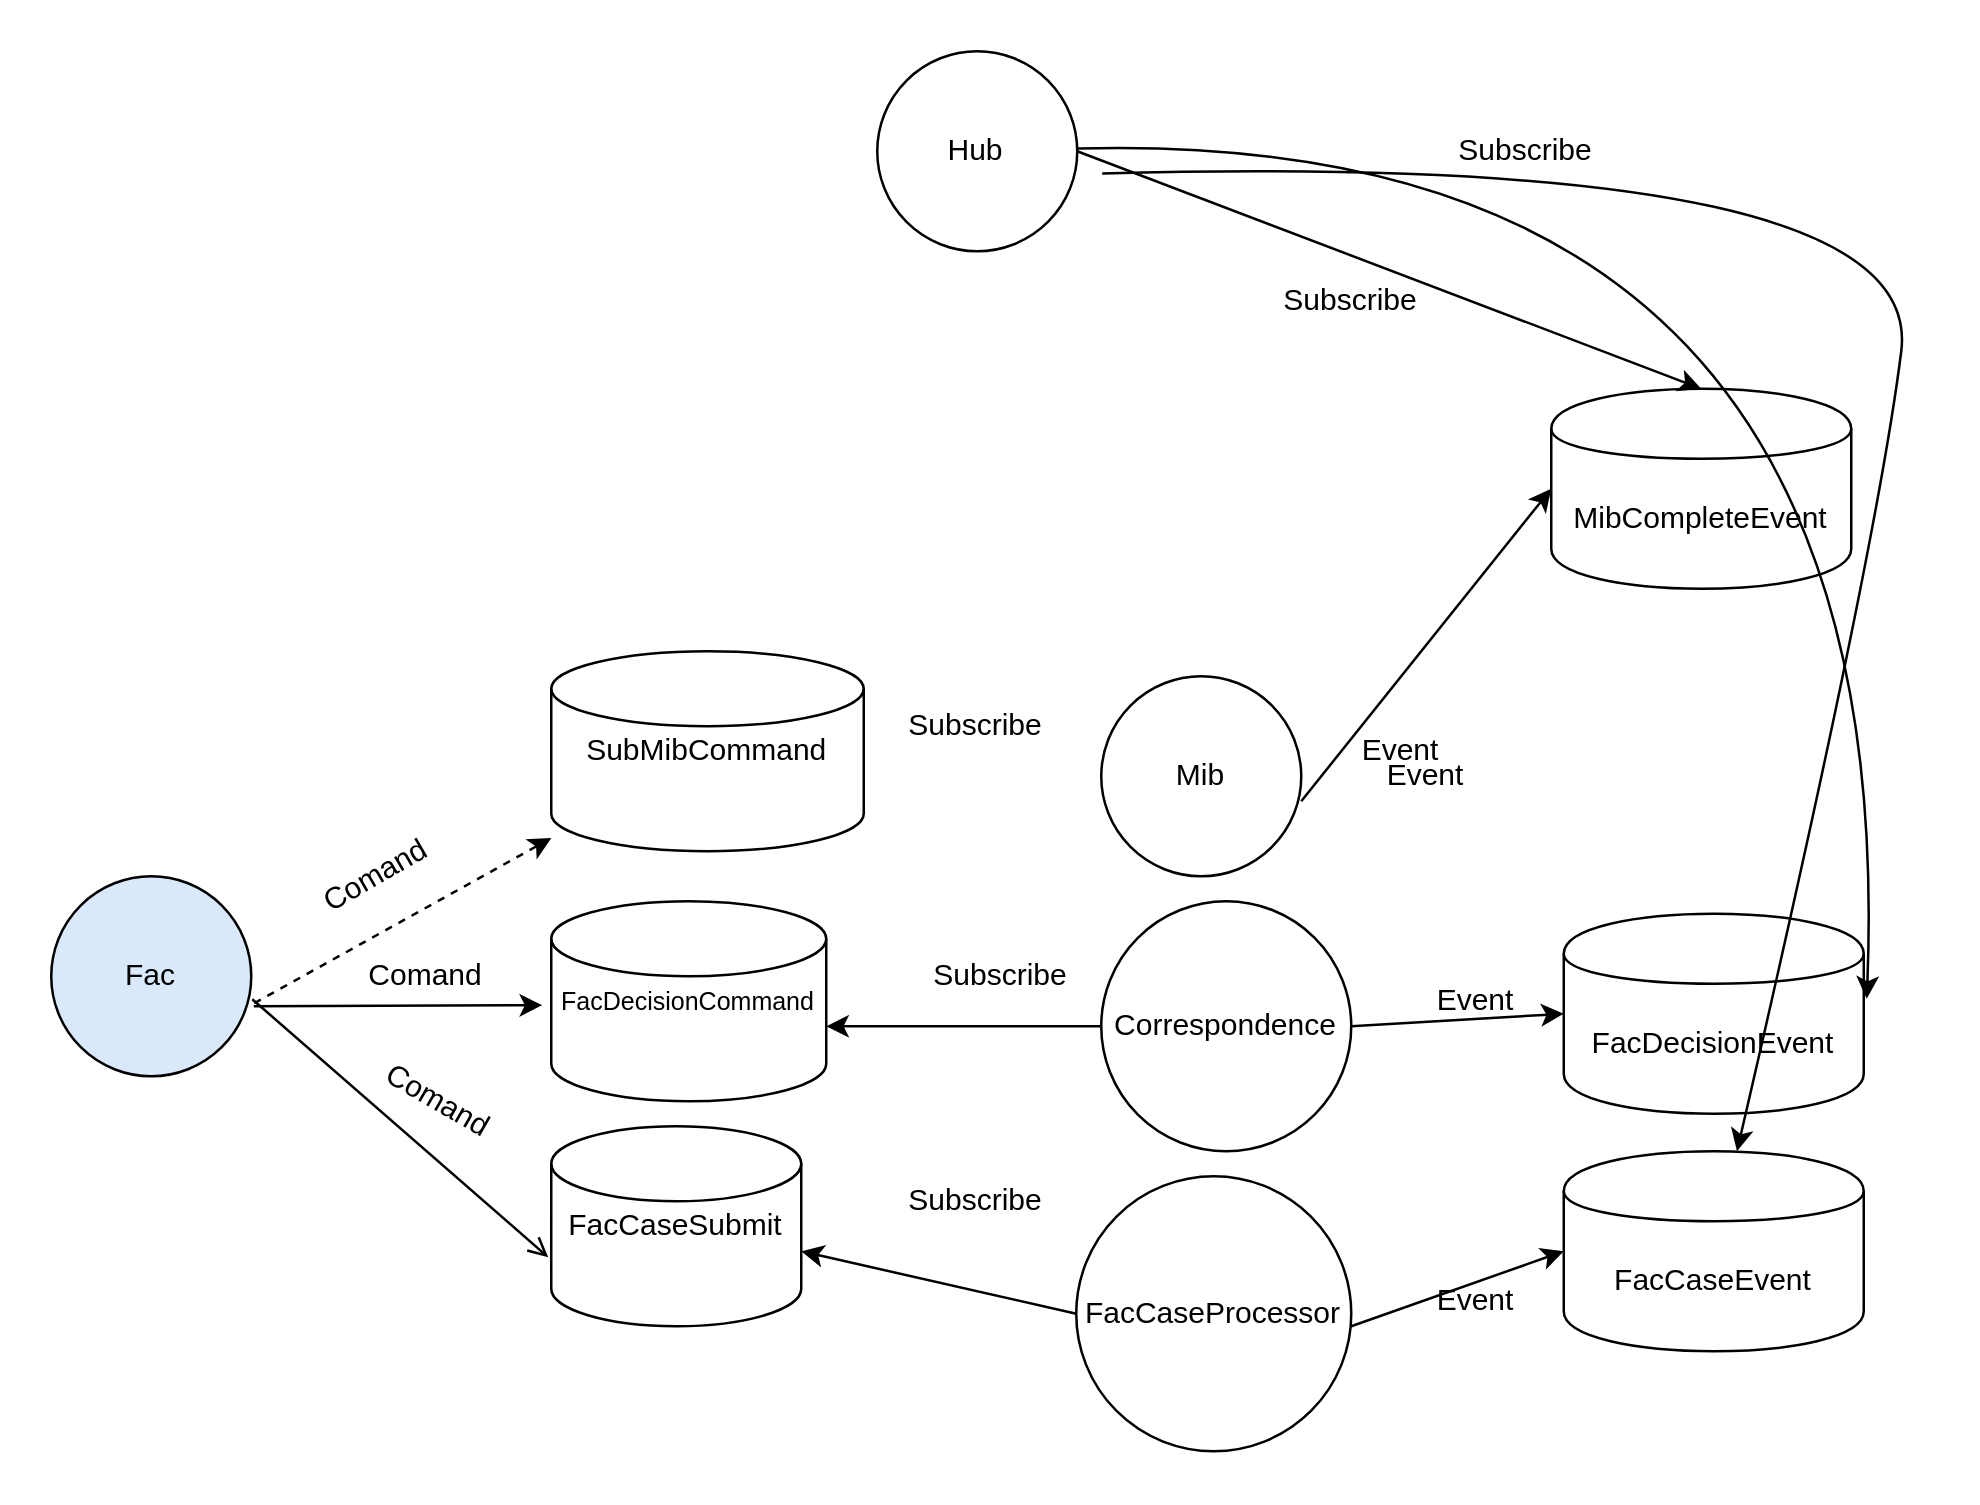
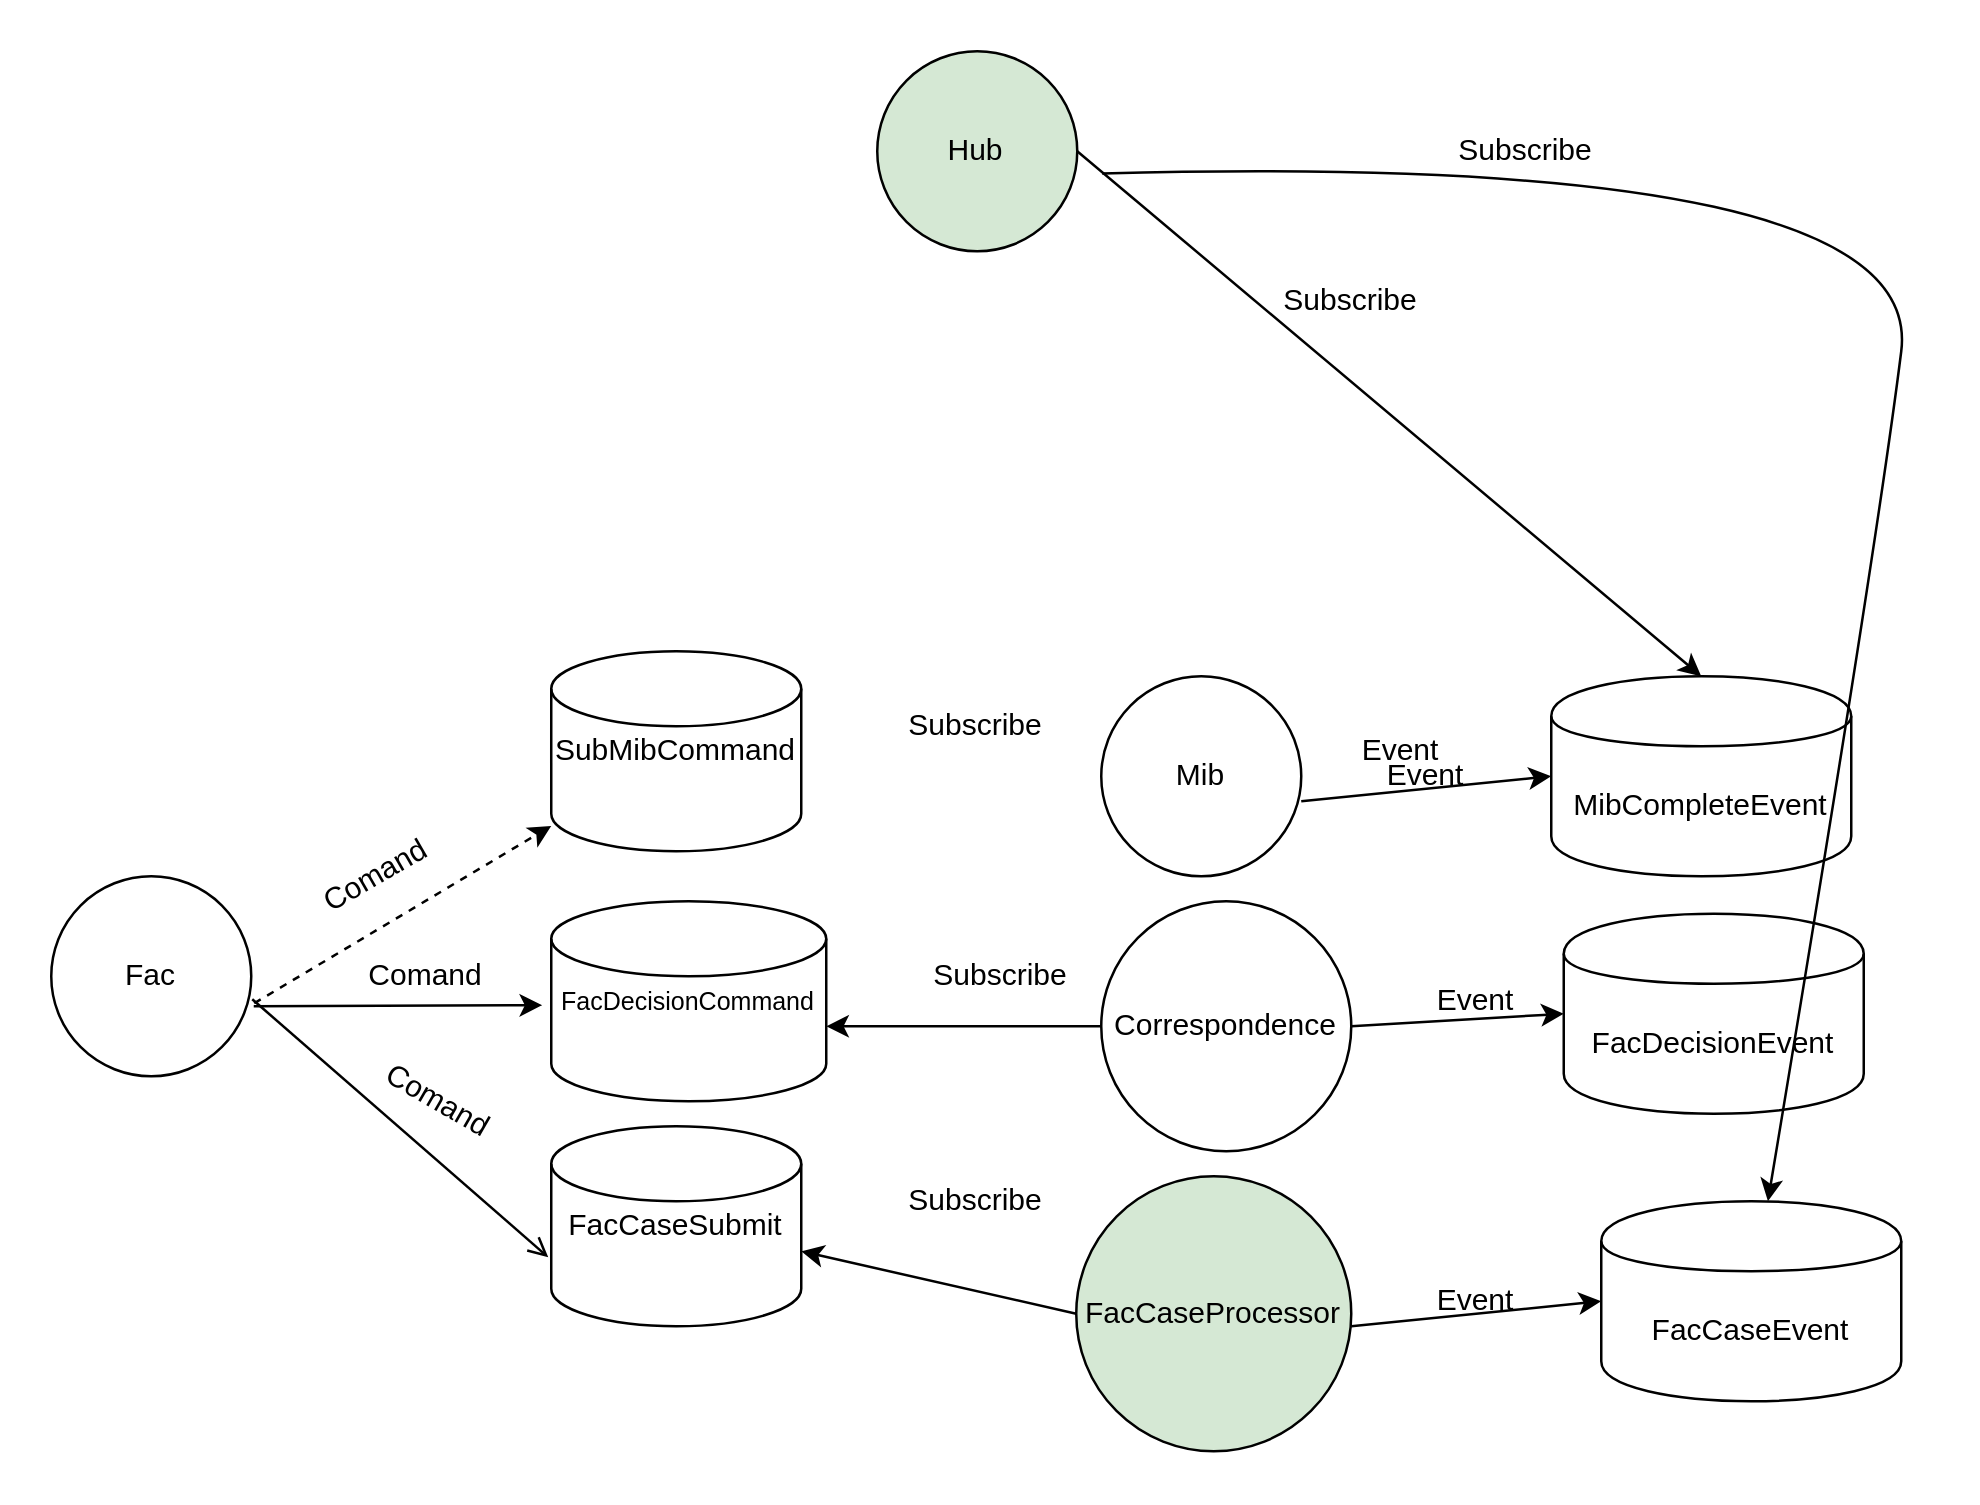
  <mxCell id="0" />
  <mxCell id="1" parent="0" />
- <mxCell id="2" value="Fac" style="ellipse;whiteSpace=wrap;html=1;aspect=fixed;fillColor=#dae8fc;" parent="1" vertex="1"><mxGeometry x="20" y="350" width="80" height="80" as="geometry" /></mxCell>
+ <mxCell id="2" value="Fac" style="ellipse;whiteSpace=wrap;html=1;aspect=fixed;" parent="1" vertex="1"><mxGeometry x="20" y="350" width="80" height="80" as="geometry" /></mxCell>
  <mxCell id="3" value="" style="endArrow=classic;html=1;exitX=1.015;exitY=0.635;exitDx=0;exitDy=0;exitPerimeter=0;dashed=1;" parent="1" source="2" target="4" edge="1"><mxGeometry width="50" height="50" relative="1" as="geometry"><mxPoint x="350" y="510" as="sourcePoint" /><mxPoint x="200" y="300" as="targetPoint" /></mxGeometry></mxCell>
- <mxCell id="4" value="SubMibCommand" style="shape=cylinder2;whiteSpace=wrap;html=1;boundedLbl=1;backgroundOutline=1;size=15;" parent="1" vertex="1"><mxGeometry x="220" y="260" width="125" height="80" as="geometry" /></mxCell>
+ <mxCell id="4" value="SubMibCommand" style="shape=cylinder2;whiteSpace=wrap;html=1;boundedLbl=1;backgroundOutline=1;size=15;" parent="1" vertex="1"><mxGeometry x="220" y="260" width="100" height="80" as="geometry" /></mxCell>
  <mxCell id="5" value="&lt;font style=&quot;font-size: 10px&quot;&gt;FacDecisionCommand&lt;/font&gt;" style="shape=cylinder2;whiteSpace=wrap;html=1;boundedLbl=1;backgroundOutline=1;size=15;" parent="1" vertex="1"><mxGeometry x="220" y="360" width="110" height="80" as="geometry" /></mxCell>
  <mxCell id="6" value="FacCaseSubmit" style="shape=cylinder2;whiteSpace=wrap;html=1;boundedLbl=1;backgroundOutline=1;size=15;" parent="1" vertex="1"><mxGeometry x="220" y="450" width="100" height="80" as="geometry" /></mxCell>
  <mxCell id="7" value="" style="endArrow=classic;html=1;entryX=-0.033;entryY=0.52;entryDx=0;entryDy=0;entryPerimeter=0;" parent="1" target="5" edge="1"><mxGeometry width="50" height="50" relative="1" as="geometry"><mxPoint x="101" y="402" as="sourcePoint" /><mxPoint x="230" y="310.237" as="targetPoint" /></mxGeometry></mxCell>
  <mxCell id="8" value="" style="endArrow=open;html=1;entryX=-0.012;entryY=0.655;entryDx=0;entryDy=0;entryPerimeter=0;exitX=1.005;exitY=0.615;exitDx=0;exitDy=0;exitPerimeter=0;" parent="1" source="2" target="6" edge="1"><mxGeometry width="50" height="50" relative="1" as="geometry"><mxPoint x="100" y="300" as="sourcePoint" /><mxPoint x="240" y="320.237" as="targetPoint" /></mxGeometry></mxCell>
  <mxCell id="9" value="Mib" style="ellipse;whiteSpace=wrap;html=1;aspect=fixed;" parent="1" vertex="1"><mxGeometry x="440" y="270" width="80" height="80" as="geometry" /></mxCell>
  <mxCell id="10" value="Correspondence" style="ellipse;whiteSpace=wrap;html=1;aspect=fixed;" parent="1" vertex="1"><mxGeometry x="440" y="360" width="100" height="100" as="geometry" /></mxCell>
- <mxCell id="11" value="FacCaseProcessor" style="ellipse;whiteSpace=wrap;html=1;aspect=fixed;" parent="1" vertex="1"><mxGeometry x="430" y="470" width="110" height="110" as="geometry" /></mxCell>
+ <mxCell id="11" value="FacCaseProcessor" style="ellipse;whiteSpace=wrap;html=1;aspect=fixed;fillColor=#d5e8d4;" parent="1" vertex="1"><mxGeometry x="430" y="470" width="110" height="110" as="geometry" /></mxCell>
  <mxCell id="12" value="Comand" style="text;html=1;strokeColor=none;fillColor=none;align=center;verticalAlign=middle;whiteSpace=wrap;rounded=0;rotation=-30;" vertex="1" parent="1"><mxGeometry x="130" y="340" width="40" height="20" as="geometry" /></mxCell>
  <mxCell id="13" value="Comand" style="text;html=1;strokeColor=none;fillColor=none;align=center;verticalAlign=middle;whiteSpace=wrap;rounded=0;" vertex="1" parent="1"><mxGeometry x="150" y="380" width="40" height="20" as="geometry" /></mxCell>
  <mxCell id="14" value="Comand" style="text;html=1;strokeColor=none;fillColor=none;align=center;verticalAlign=middle;whiteSpace=wrap;rounded=0;rotation=30;" vertex="1" parent="1"><mxGeometry x="150" y="430" width="50" height="20" as="geometry" /></mxCell>
  <mxCell id="15" value="Subscribe" style="text;html=1;strokeColor=none;fillColor=none;align=center;verticalAlign=middle;whiteSpace=wrap;rounded=0;" vertex="1" parent="1"><mxGeometry x="370" y="280" width="40" height="20" as="geometry" /></mxCell>
  <mxCell id="16" value="" style="endArrow=classic;html=1;entryX=0.996;entryY=0.625;entryDx=0;entryDy=0;entryPerimeter=0;" edge="1" parent="1"><mxGeometry width="50" height="50" relative="1" as="geometry"><mxPoint x="440" y="410" as="sourcePoint" /><mxPoint x="330" y="410" as="targetPoint" /></mxGeometry></mxCell>
  <mxCell id="17" value="Subscribe" style="text;html=1;strokeColor=none;fillColor=none;align=center;verticalAlign=middle;whiteSpace=wrap;rounded=0;" vertex="1" parent="1"><mxGeometry x="380.4" y="380" width="40" height="20" as="geometry" /></mxCell>
  <mxCell id="18" value="" style="endArrow=classic;html=1;entryX=0.996;entryY=0.625;entryDx=0;entryDy=0;entryPerimeter=0;exitX=0;exitY=0.5;exitDx=0;exitDy=0;" edge="1" parent="1" source="11"><mxGeometry width="50" height="50" relative="1" as="geometry"><mxPoint x="440.4" y="500" as="sourcePoint" /><mxPoint x="320" y="500" as="targetPoint" /></mxGeometry></mxCell>
  <mxCell id="19" value="Subscribe" style="text;html=1;strokeColor=none;fillColor=none;align=center;verticalAlign=middle;whiteSpace=wrap;rounded=0;" vertex="1" parent="1"><mxGeometry x="370.4" y="470" width="40" height="20" as="geometry" /></mxCell>
- <mxCell id="20" value="MibCompleteEvent" style="shape=cylinder;whiteSpace=wrap;html=1;boundedLbl=1;backgroundOutline=1;" vertex="1" parent="1"><mxGeometry x="620" y="155" width="120" height="80" as="geometry" /></mxCell>
+ <mxCell id="20" value="MibCompleteEvent" style="shape=cylinder;whiteSpace=wrap;html=1;boundedLbl=1;backgroundOutline=1;" vertex="1" parent="1"><mxGeometry x="620" y="270" width="120" height="80" as="geometry" /></mxCell>
  <mxCell id="21" value="" style="endArrow=classic;html=1;entryX=0;entryY=0.5;entryDx=0;entryDy=0;" edge="1" parent="1" target="20"><mxGeometry width="50" height="50" relative="1" as="geometry"><mxPoint x="520" y="320" as="sourcePoint" /><mxPoint x="570" y="270" as="targetPoint" /></mxGeometry></mxCell>
  <mxCell id="22" value="Event" style="text;html=1;strokeColor=none;fillColor=none;align=center;verticalAlign=middle;whiteSpace=wrap;rounded=0;" vertex="1" parent="1"><mxGeometry x="540" y="290" width="40" height="20" as="geometry" /></mxCell>
  <mxCell id="23" value="Event" style="text;html=1;strokeColor=none;fillColor=none;align=center;verticalAlign=middle;whiteSpace=wrap;rounded=0;" vertex="1" parent="1"><mxGeometry x="550" y="300" width="40" height="20" as="geometry" /></mxCell>
  <mxCell id="24" value="FacDecisionEvent" style="shape=cylinder;whiteSpace=wrap;html=1;boundedLbl=1;backgroundOutline=1;" vertex="1" parent="1"><mxGeometry x="625" y="365" width="120" height="80" as="geometry" /></mxCell>
  <mxCell id="25" value="" style="endArrow=classic;html=1;entryX=0;entryY=0.5;entryDx=0;entryDy=0;" edge="1" parent="1" target="24"><mxGeometry width="50" height="50" relative="1" as="geometry"><mxPoint x="540" y="410" as="sourcePoint" /><mxPoint x="590" y="360" as="targetPoint" /></mxGeometry></mxCell>
  <mxCell id="26" value="Event" style="text;html=1;strokeColor=none;fillColor=none;align=center;verticalAlign=middle;whiteSpace=wrap;rounded=0;" vertex="1" parent="1"><mxGeometry x="570" y="390" width="40" height="20" as="geometry" /></mxCell>
- <mxCell id="27" value="FacCaseEvent" style="shape=cylinder;whiteSpace=wrap;html=1;boundedLbl=1;backgroundOutline=1;" vertex="1" parent="1"><mxGeometry x="625" y="460" width="120" height="80" as="geometry" /></mxCell>
+ <mxCell id="27" value="FacCaseEvent" style="shape=cylinder;whiteSpace=wrap;html=1;boundedLbl=1;backgroundOutline=1;" vertex="1" parent="1"><mxGeometry x="640" y="480" width="120" height="80" as="geometry" /></mxCell>
  <mxCell id="28" value="" style="endArrow=classic;html=1;entryX=0;entryY=0.5;entryDx=0;entryDy=0;" edge="1" parent="1" target="27"><mxGeometry width="50" height="50" relative="1" as="geometry"><mxPoint x="540" y="530" as="sourcePoint" /><mxPoint x="590" y="480" as="targetPoint" /></mxGeometry></mxCell>
  <mxCell id="29" value="Event" style="text;html=1;strokeColor=none;fillColor=none;align=center;verticalAlign=middle;whiteSpace=wrap;rounded=0;" vertex="1" parent="1"><mxGeometry x="570" y="510" width="40" height="20" as="geometry" /></mxCell>
- <mxCell id="30" value="Hub" style="ellipse;whiteSpace=wrap;html=1;aspect=fixed;" vertex="1" parent="1"><mxGeometry x="350.4" y="20" width="80" height="80" as="geometry" /></mxCell>
+ <mxCell id="30" value="Hub" style="ellipse;whiteSpace=wrap;html=1;aspect=fixed;fillColor=#d5e8d4;" vertex="1" parent="1"><mxGeometry x="350.4" y="20" width="80" height="80" as="geometry" /></mxCell>
  <mxCell id="31" value="" style="endArrow=classic;html=1;entryX=0.5;entryY=0;entryDx=0;entryDy=0;" edge="1" parent="1" target="20"><mxGeometry width="50" height="50" relative="1" as="geometry"><mxPoint x="430.4" y="60" as="sourcePoint" /><mxPoint x="480.4" y="10" as="targetPoint" /></mxGeometry></mxCell>
  <mxCell id="32" value="Subscribe" style="text;html=1;strokeColor=none;fillColor=none;align=center;verticalAlign=middle;whiteSpace=wrap;rounded=0;" vertex="1" parent="1"><mxGeometry x="520" y="110" width="40" height="20" as="geometry" /></mxCell>
- <mxCell id="33" value="" style="endArrow=classic;html=1;entryX=1.01;entryY=0.425;entryDx=0;entryDy=0;entryPerimeter=0;curved=1;" edge="1" parent="1" source="30" target="24"><mxGeometry width="50" height="50" relative="1" as="geometry"><mxPoint x="460" y="20" as="sourcePoint" /><mxPoint x="709.6" y="230" as="targetPoint" /><Array as="points"><mxPoint x="760" y="50" /></Array></mxGeometry></mxCell>
  <mxCell id="34" value="Subscribe" style="text;html=1;strokeColor=none;fillColor=none;align=center;verticalAlign=middle;whiteSpace=wrap;rounded=0;" vertex="1" parent="1"><mxGeometry x="590" y="50" width="40" height="20" as="geometry" /></mxCell>
  <mxCell id="35" value="" style="endArrow=classic;html=1;curved=1;" edge="1" parent="1" target="27"><mxGeometry width="50" height="50" relative="1" as="geometry"><mxPoint x="440.385" y="68.916" as="sourcePoint" /><mxPoint x="771.2" y="404" as="targetPoint" /><Array as="points"><mxPoint x="770" y="60" /><mxPoint x="750" y="220" /></Array></mxGeometry></mxCell>
